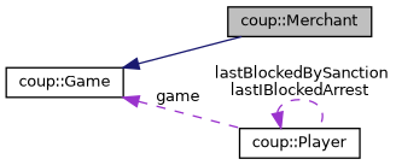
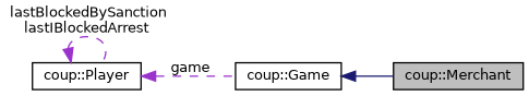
  digraph {
    rankdir=LR
    node [color=black fillcolor=white fontname=Helvetica fontsize=10 shape=record style=filled]
    edge [color=darkorchid3 dir=back fontname=Helvetica fontsize=10 labelfontname=Helvetica labelfontsize=10 style=dashed]
    n1 [fillcolor=grey75 fontcolor=black height=0.2 label="coup::Merchant" width=0.4]
    n2 [height=0.2 label="coup::Player" width=0.4]
    n3 [height=0.2 label="coup::Game" width=0.4]
    n2 -> n2 [label=" lastBlockedBySanction\nlastIBlockedArrest"]
    n3 -> n1 [color=midnightblue style=solid]
-   n3 -> n2 [label=" game"]
+   n2 -> n3 [label=" game"]
  }
